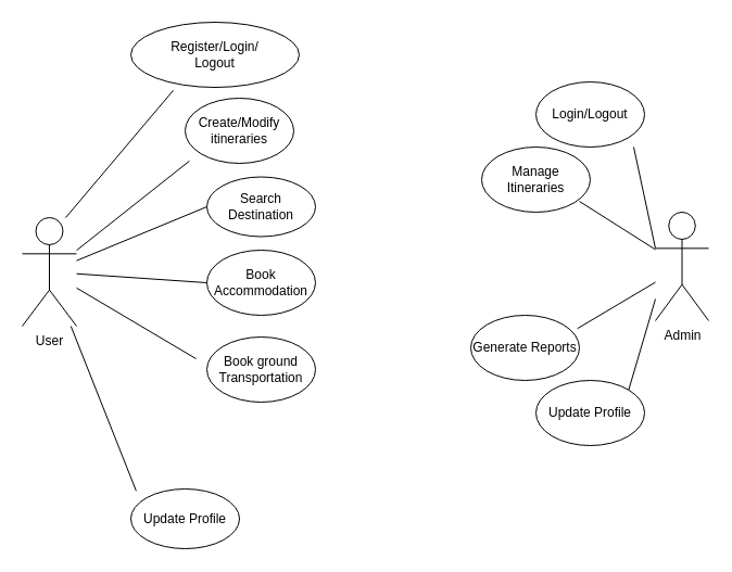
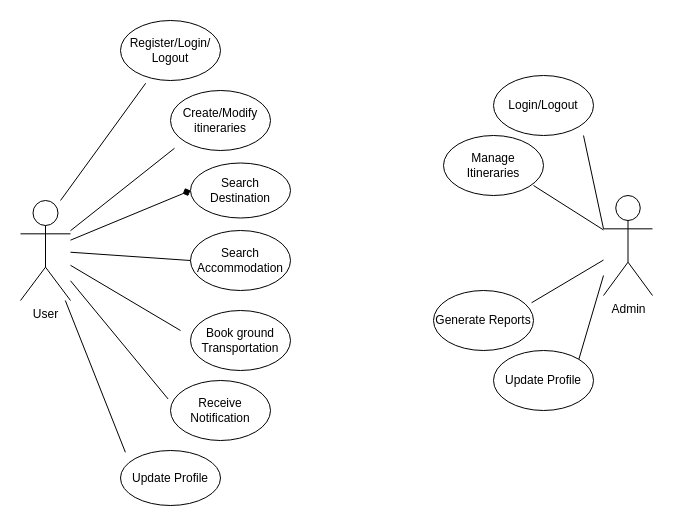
  <mxCell id="0" />
  <mxCell id="1" parent="0" />
  <mxCell id="2" value="User" style="shape=umlActor;verticalLabelPosition=bottom;verticalAlign=top;html=1;outlineConnect=0;" vertex="1" parent="1"><mxGeometry x="20" y="200" width="50" height="100" as="geometry" /></mxCell>
- <mxCell id="3" value="Register/Login/&lt;br&gt;Logout" style="ellipse;whiteSpace=wrap;html=1;" vertex="1" parent="1"><mxGeometry x="120" y="20" width="155" height="60" as="geometry" /></mxCell>
+ <mxCell id="3" value="Register/Login/&lt;br&gt;Logout" style="ellipse;whiteSpace=wrap;html=1;" vertex="1" parent="1"><mxGeometry x="120" y="20" width="100" height="60" as="geometry" /></mxCell>
  <mxCell id="4" value="Search Destination" style="ellipse;whiteSpace=wrap;html=1;" vertex="1" parent="1"><mxGeometry x="190" y="162.5" width="100" height="55" as="geometry" /></mxCell>
  <mxCell id="5" value="Create/Modify itineraries" style="ellipse;whiteSpace=wrap;html=1;" vertex="1" parent="1"><mxGeometry x="170" y="90" width="100" height="60" as="geometry" /></mxCell>
  <mxCell id="6" value="Book ground Transportation" style="ellipse;whiteSpace=wrap;html=1;" vertex="1" parent="1"><mxGeometry x="190" y="310" width="100" height="60" as="geometry" /></mxCell>
- <mxCell id="7" value="Book Accommodation" style="ellipse;whiteSpace=wrap;html=1;" vertex="1" parent="1"><mxGeometry x="190" y="230" width="100" height="60" as="geometry" /></mxCell>
+ <mxCell id="7" value="Search Accommodation" style="ellipse;whiteSpace=wrap;html=1;" vertex="1" parent="1"><mxGeometry x="190" y="230" width="100" height="60" as="geometry" /></mxCell>
+ <mxCell id="8" value="Receive Notification" style="ellipse;whiteSpace=wrap;html=1;" vertex="1" parent="1"><mxGeometry x="170" y="380" width="100" height="60" as="geometry" /></mxCell>
  <mxCell id="9" value="Update Profile" style="ellipse;whiteSpace=wrap;html=1;" vertex="1" parent="1"><mxGeometry x="120" y="450" width="100" height="55" as="geometry" /></mxCell>
  <mxCell id="10" value="" style="endArrow=none;html=1;rounded=0;entryX=0.252;entryY=1.046;entryDx=0;entryDy=0;entryPerimeter=0;" edge="1" parent="1" target="3"><mxGeometry width="50" height="50" relative="1" as="geometry"><mxPoint x="60" y="200" as="sourcePoint" /><mxPoint x="110" y="150" as="targetPoint" /></mxGeometry></mxCell>
  <mxCell id="11" value="" style="endArrow=none;html=1;rounded=0;exitX=0.04;exitY=0.963;exitDx=0;exitDy=0;exitPerimeter=0;" edge="1" parent="1" source="5" target="2"><mxGeometry width="50" height="50" relative="1" as="geometry"><mxPoint x="220" y="250" as="sourcePoint" /><mxPoint x="270" y="200" as="targetPoint" /></mxGeometry></mxCell>
- <mxCell id="12" value="" style="endArrow=none;html=1;rounded=0;entryX=0;entryY=0.5;entryDx=0;entryDy=0;" edge="1" parent="1" source="2" target="4"><mxGeometry width="50" height="50" relative="1" as="geometry"><mxPoint x="220" y="250" as="sourcePoint" /><mxPoint x="186" y="206" as="targetPoint" /></mxGeometry></mxCell>
+ <mxCell id="12" value="" style="endArrow=diamond;html=1;rounded=0;entryX=0;entryY=0.5;entryDx=0;entryDy=0;" edge="1" parent="1" source="2" target="4"><mxGeometry width="50" height="50" relative="1" as="geometry"><mxPoint x="220" y="250" as="sourcePoint" /><mxPoint x="186" y="206" as="targetPoint" /></mxGeometry></mxCell>
  <mxCell id="13" value="" style="endArrow=none;html=1;rounded=0;entryX=0;entryY=0.5;entryDx=0;entryDy=0;" edge="1" parent="1" source="2" target="7"><mxGeometry width="50" height="50" relative="1" as="geometry"><mxPoint x="220" y="250" as="sourcePoint" /><mxPoint x="270" y="200" as="targetPoint" /></mxGeometry></mxCell>
  <mxCell id="14" value="" style="endArrow=none;html=1;rounded=0;" edge="1" parent="1" source="2"><mxGeometry width="50" height="50" relative="1" as="geometry"><mxPoint x="220" y="250" as="sourcePoint" /><mxPoint x="180" y="330" as="targetPoint" /></mxGeometry></mxCell>
+ <mxCell id="15" value="" style="endArrow=none;html=1;rounded=0;entryX=-0.024;entryY=0.308;entryDx=0;entryDy=0;entryPerimeter=0;" edge="1" parent="1" source="2" target="8"><mxGeometry width="50" height="50" relative="1" as="geometry"><mxPoint x="220" y="250" as="sourcePoint" /><mxPoint x="270" y="200" as="targetPoint" /></mxGeometry></mxCell>
  <mxCell id="16" value="" style="endArrow=none;html=1;rounded=0;entryX=0.049;entryY=0.033;entryDx=0;entryDy=0;entryPerimeter=0;" edge="1" parent="1" source="2" target="9"><mxGeometry width="50" height="50" relative="1" as="geometry"><mxPoint x="220" y="250" as="sourcePoint" /><mxPoint x="270" y="200" as="targetPoint" /></mxGeometry></mxCell>
  <mxCell id="17" value="Admin" style="shape=umlActor;verticalLabelPosition=bottom;verticalAlign=top;html=1;outlineConnect=0;strokeColor=default;align=center;fontFamily=Helvetica;fontSize=12;fontColor=default;fillColor=default;" vertex="1" parent="1"><mxGeometry x="603" y="195" width="49" height="100" as="geometry" /></mxCell>
  <mxCell id="18" value="Manage&lt;br&gt;Itineraries" style="ellipse;whiteSpace=wrap;html=1;" vertex="1" parent="1"><mxGeometry x="443" y="135" width="100" height="60" as="geometry" /></mxCell>
  <mxCell id="19" value="Update Profile" style="ellipse;whiteSpace=wrap;html=1;" vertex="1" parent="1"><mxGeometry x="493" y="350" width="100" height="60" as="geometry" /></mxCell>
  <mxCell id="20" value="Login/Logout" style="ellipse;whiteSpace=wrap;html=1;" vertex="1" parent="1"><mxGeometry x="493" y="75" width="100" height="60" as="geometry" /></mxCell>
  <mxCell id="21" value="Generate Reports" style="ellipse;whiteSpace=wrap;html=1;" vertex="1" parent="1"><mxGeometry x="433" y="290" width="100" height="60" as="geometry" /></mxCell>
  <mxCell id="22" value="" style="endArrow=none;html=1;rounded=0;fontFamily=Helvetica;fontSize=12;fontColor=default;entryX=0;entryY=0.333;entryDx=0;entryDy=0;entryPerimeter=0;" edge="1" parent="1" target="17"><mxGeometry width="50" height="50" relative="1" as="geometry"><mxPoint x="583" y="135" as="sourcePoint" /><mxPoint x="273" y="225" as="targetPoint" /></mxGeometry></mxCell>
  <mxCell id="23" value="" style="endArrow=none;html=1;rounded=0;fontFamily=Helvetica;fontSize=12;fontColor=default;" edge="1" parent="1" target="17"><mxGeometry width="50" height="50" relative="1" as="geometry"><mxPoint x="533" y="185" as="sourcePoint" /><mxPoint x="273" y="225" as="targetPoint" /></mxGeometry></mxCell>
  <mxCell id="24" value="" style="endArrow=none;html=1;rounded=0;fontFamily=Helvetica;fontSize=12;fontColor=default;exitX=0.981;exitY=0.204;exitDx=0;exitDy=0;exitPerimeter=0;" edge="1" parent="1" source="21" target="17"><mxGeometry width="50" height="50" relative="1" as="geometry"><mxPoint x="223" y="275" as="sourcePoint" /><mxPoint x="273" y="225" as="targetPoint" /></mxGeometry></mxCell>
  <mxCell id="25" value="" style="endArrow=none;html=1;rounded=0;fontFamily=Helvetica;fontSize=12;fontColor=default;exitX=1;exitY=0;exitDx=0;exitDy=0;" edge="1" parent="1" source="19"><mxGeometry width="50" height="50" relative="1" as="geometry"><mxPoint x="223" y="275" as="sourcePoint" /><mxPoint x="603" y="275" as="targetPoint" /></mxGeometry></mxCell>
